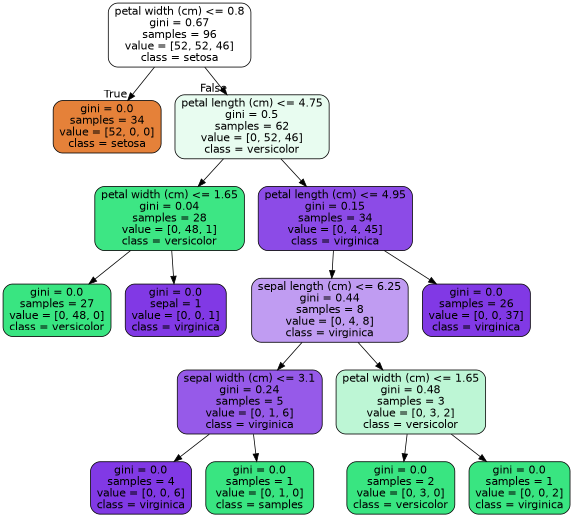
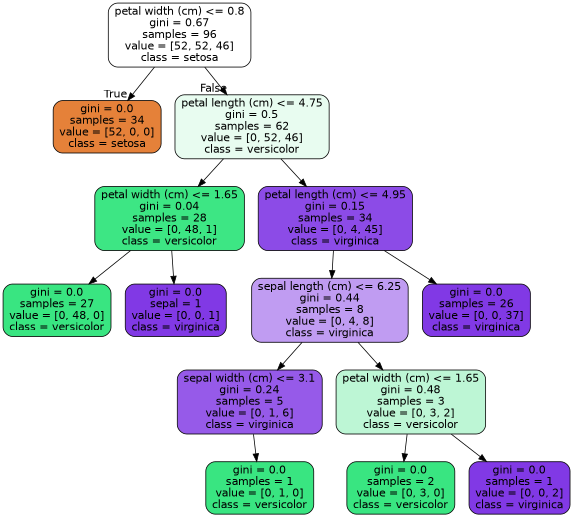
  digraph {
    node [color=black fillcolor="#8139e5" fontname=helvetica shape=box style="filled, rounded"]
    edge [fontname=helvetica]
    n1 [fillcolor="#ffffff" label="petal width (cm) <= 0.8\ngini = 0.67\nsamples = 96\nvalue = [52, 52, 46]\nclass = setosa"]
    n2 [fillcolor="#e58139" label="gini = 0.0\nsamples = 34\nvalue = [52, 0, 0]\nclass = setosa"]
    n3 [fillcolor="#e8fcf0" label="petal length (cm) <= 4.75\ngini = 0.5\nsamples = 62\nvalue = [0, 52, 46]\nclass = versicolor"]
    n4 [fillcolor="#3de684" label="petal width (cm) <= 1.65\ngini = 0.04\nsamples = 28\nvalue = [0, 48, 1]\nclass = versicolor"]
    n5 [fillcolor="#8c4be7" label="petal length (cm) <= 4.95\ngini = 0.15\nsamples = 34\nvalue = [0, 4, 45]\nclass = virginica"]
    n6 [fillcolor="#39e581" label="gini = 0.0\nsamples = 27\nvalue = [0, 48, 0]\nclass = versicolor"]
    n7 [label="gini = 0.0\nsepal = 1\nvalue = [0, 0, 1]\nclass = virginica"]
    n8 [fillcolor="#c09cf2" label="sepal length (cm) <= 6.25\ngini = 0.44\nsamples = 8\nvalue = [0, 4, 8]\nclass = virginica"]
    n9 [label="gini = 0.0\nsamples = 26\nvalue = [0, 0, 37]\nclass = virginica"]
    n10 [fillcolor="#965ae9" label="sepal width (cm) <= 3.1\ngini = 0.24\nsamples = 5\nvalue = [0, 1, 6]\nclass = virginica"]
    n11 [fillcolor="#bdf6d5" label="petal width (cm) <= 1.65\ngini = 0.48\nsamples = 3\nvalue = [0, 3, 2]\nclass = versicolor"]
-   n12 [label="gini = 0.0\nsamples = 4\nvalue = [0, 0, 6]\nclass = virginica"]
-   n13 [fillcolor="#39e581" label="gini = 0.0\nsamples = 1\nvalue = [0, 1, 0]\nclass = samples"]
+   n13 [fillcolor="#39e581" label="gini = 0.0\nsamples = 1\nvalue = [0, 1, 0]\nclass = versicolor"]
    n14 [fillcolor="#39e581" label="gini = 0.0\nsamples = 2\nvalue = [0, 3, 0]\nclass = versicolor"]
-   n15 [fillcolor="#39e581" label="gini = 0.0\nsamples = 1\nvalue = [0, 0, 2]\nclass = virginica"]
+   n15 [label="gini = 0.0\nsamples = 1\nvalue = [0, 0, 2]\nclass = virginica"]
    n1 -> n2 [headlabel=True labelangle=45 labeldistance=2.5]
    n1 -> n3 [headlabel=False labelangle=-45 labeldistance=2.5]
    n3 -> n4
    n3 -> n5
    n4 -> n6
    n4 -> n7
    n5 -> n8
    n5 -> n9
    n8 -> n10
    n8 -> n11
-   n10 -> n12
    n10 -> n13
    n11 -> n14
    n11 -> n15
  }
